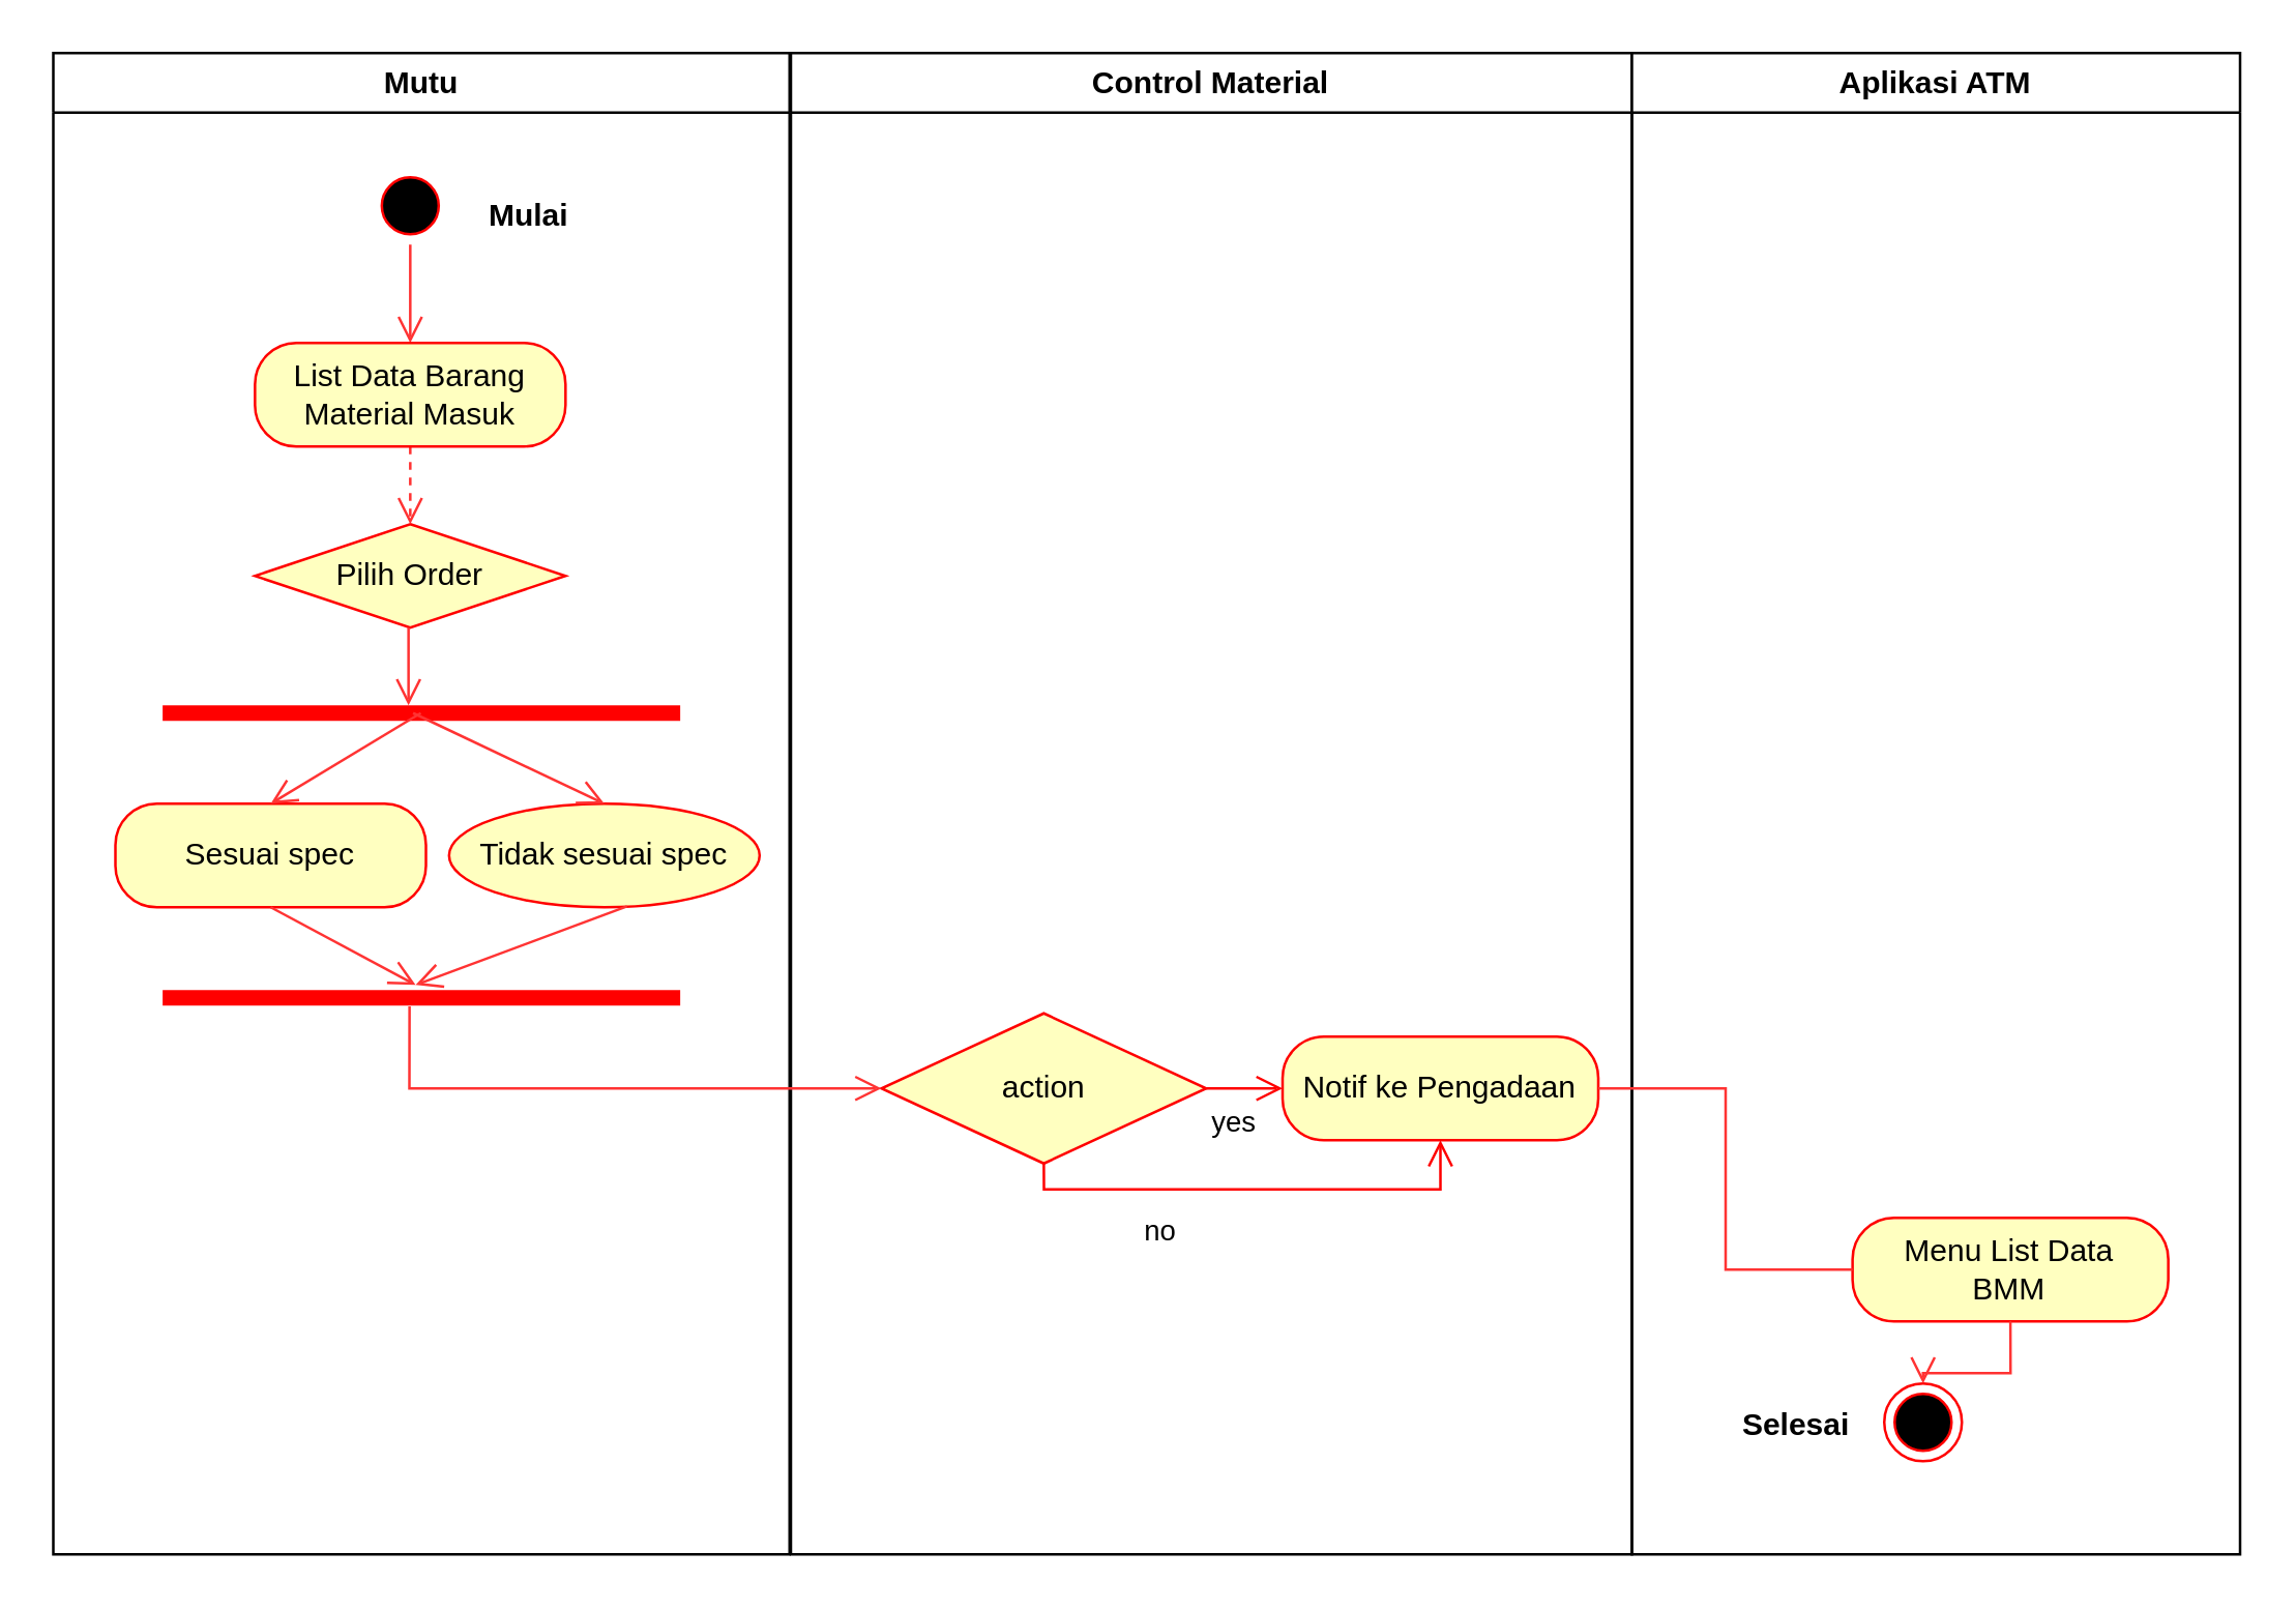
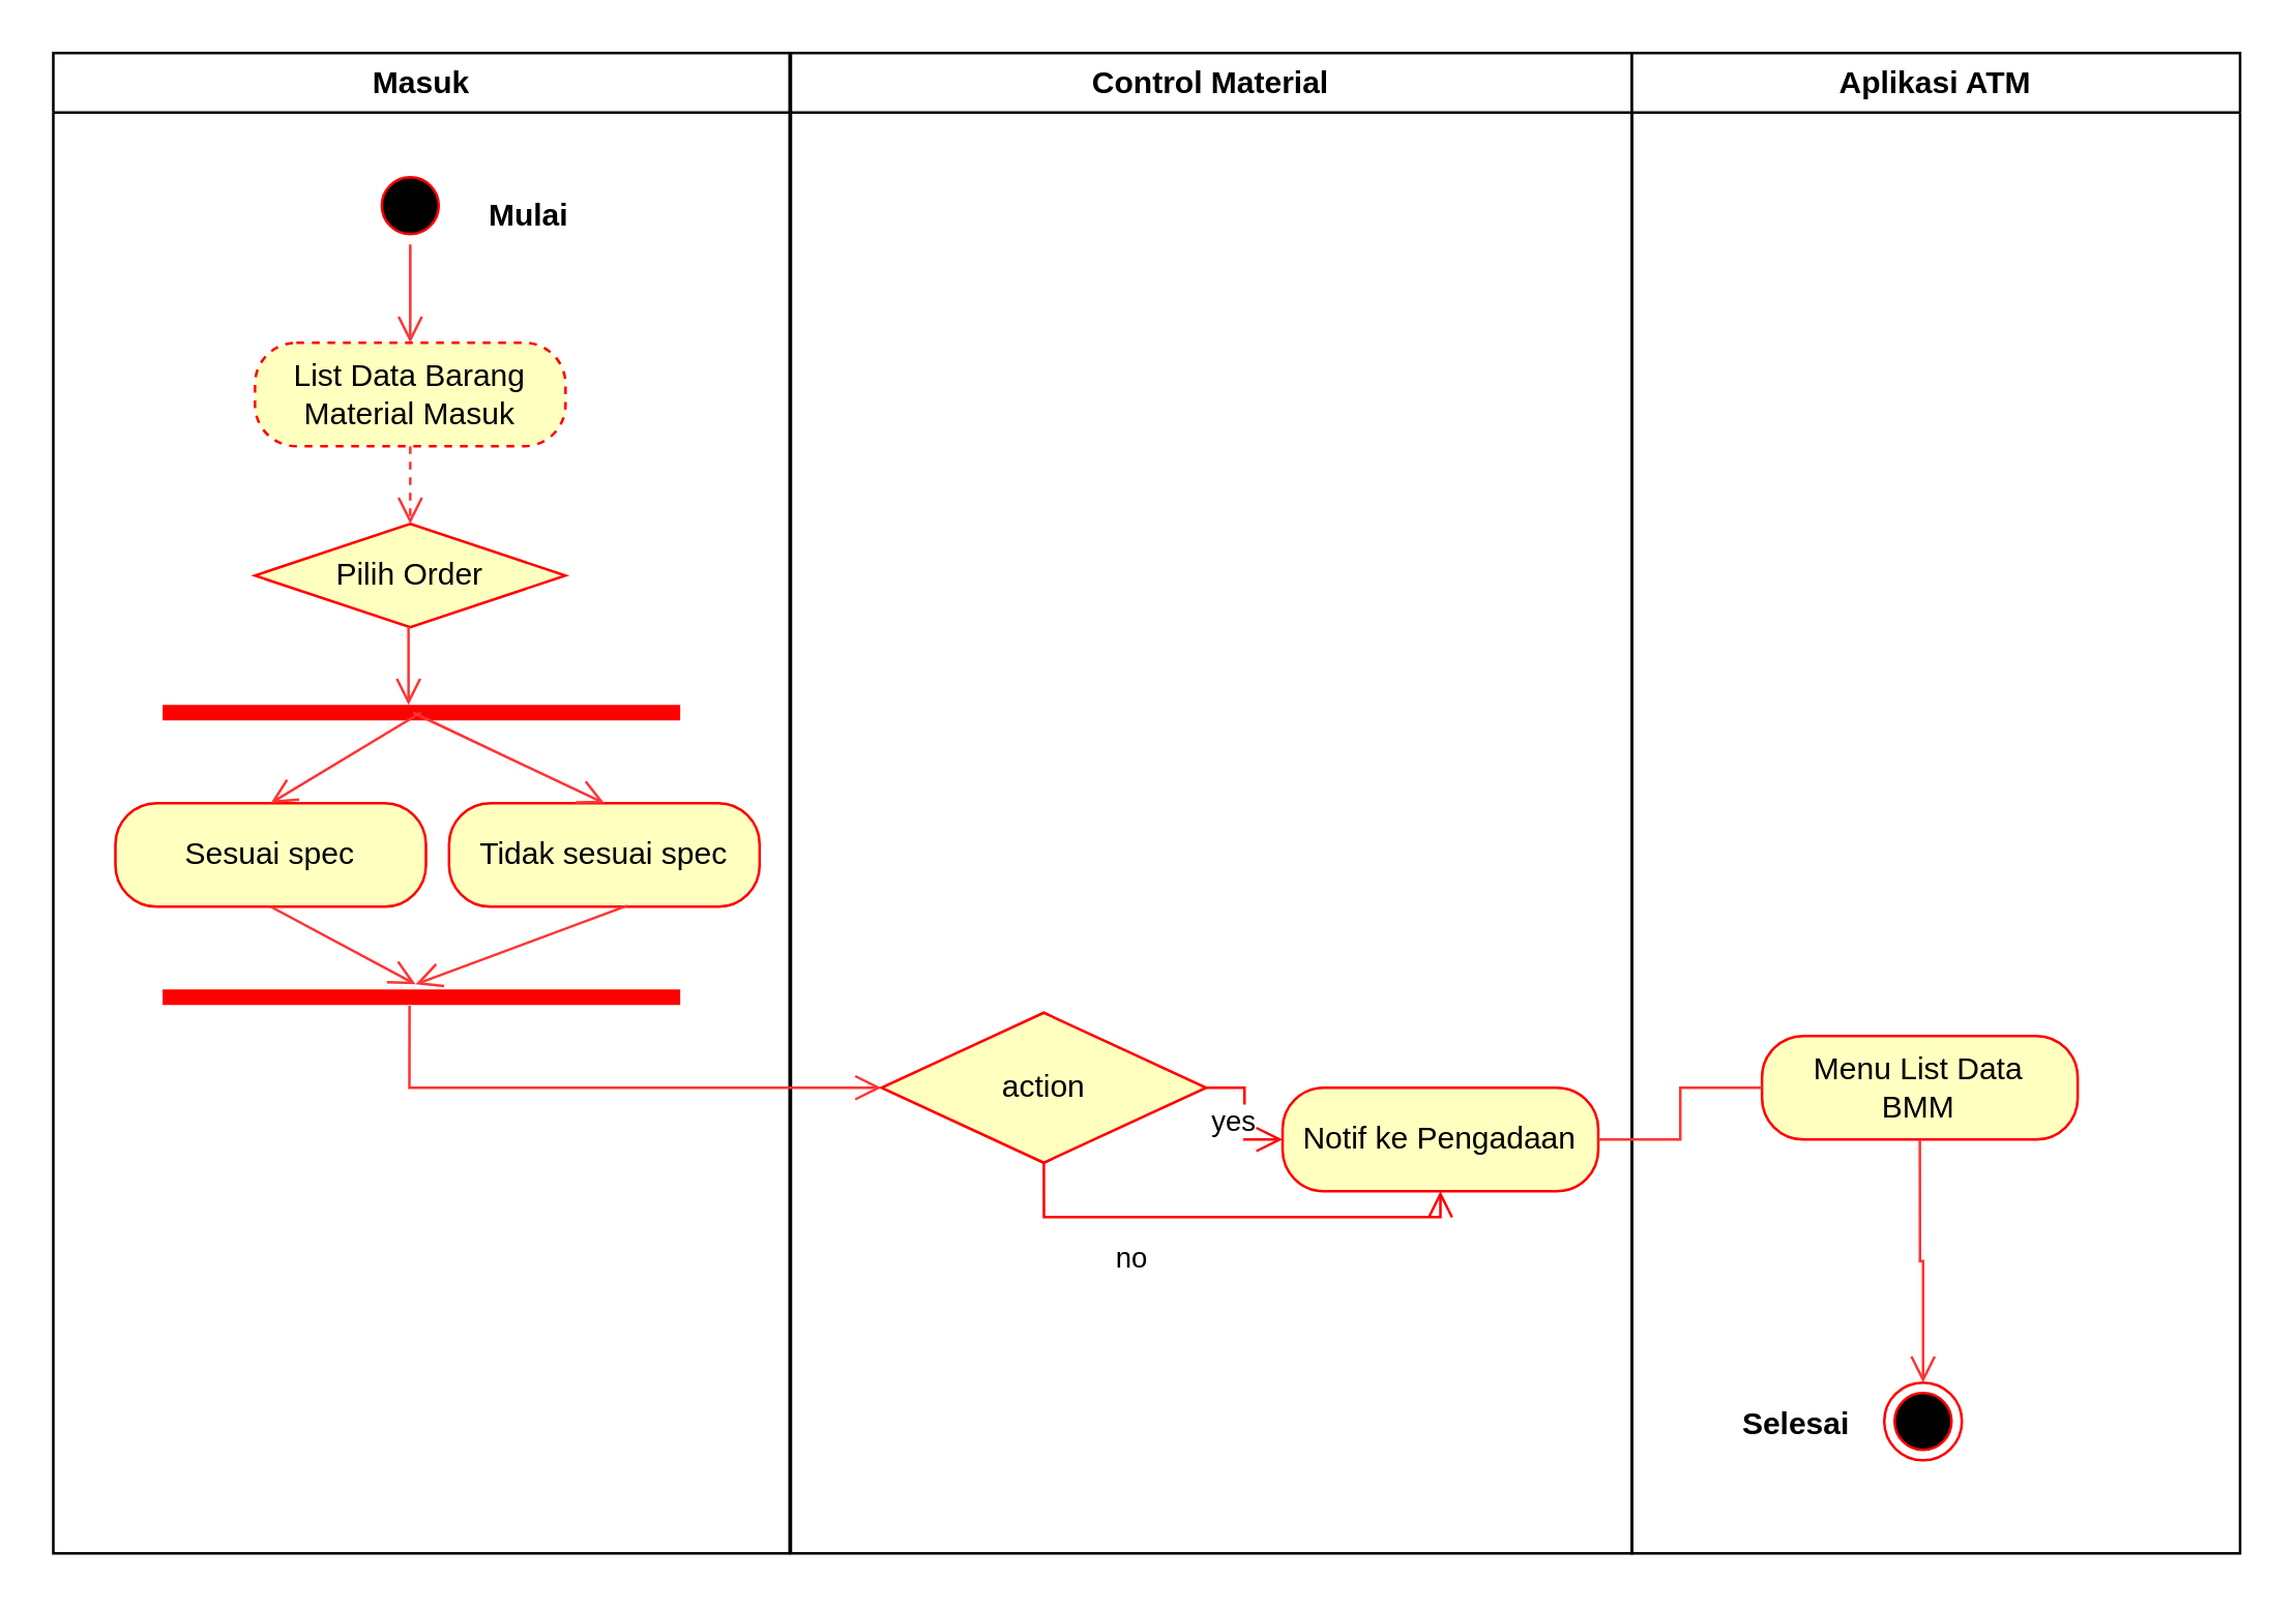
  <mxCell id="0" />
  <mxCell id="1" parent="0" />
- <mxCell id="2" value="Mutu" style="swimlane;whiteSpace=wrap" vertex="1" parent="1"><mxGeometry x="20" y="20" width="284.5" height="580" as="geometry" /></mxCell>
+ <mxCell id="2" value="Masuk" style="swimlane;whiteSpace=wrap" vertex="1" parent="1"><mxGeometry x="20" y="20" width="284.5" height="580" as="geometry" /></mxCell>
  <mxCell id="3" style="edgeStyle=orthogonalEdgeStyle;rounded=0;orthogonalLoop=1;jettySize=auto;html=1;exitX=0.5;exitY=1;exitDx=0;exitDy=0;strokeColor=#FF3333;strokeWidth=1;endArrow=open;endFill=0;endSize=8;entryX=0.5;entryY=0;entryDx=0;entryDy=0;" edge="1" parent="2" source="4" target="8"><mxGeometry relative="1" as="geometry"><Array as="points" /><mxPoint x="138" y="170" as="targetPoint" /></mxGeometry></mxCell>
  <mxCell id="4" value="" style="ellipse;shape=startState;fillColor=#000000;strokeColor=#ff0000;" vertex="1" parent="2"><mxGeometry x="122.93" y="44" width="30" height="30" as="geometry" /></mxCell>
  <mxCell id="5" value="Mulai" style="text;align=center;fontStyle=1;verticalAlign=middle;spacingLeft=3;spacingRight=3;strokeColor=none;rotatable=0;points=[[0,0.5],[1,0.5]];portConstraint=eastwest;" vertex="1" parent="2"><mxGeometry x="144" y="49" width="80" height="26" as="geometry" /></mxCell>
  <mxCell id="6" value="Pilih Order" style="rhombus;whiteSpace=wrap;html=1;arcSize=40;fontColor=#000000;fillColor=#ffffc0;strokeColor=#ff0000;" vertex="1" parent="2"><mxGeometry x="77.93" y="182" width="120" height="40" as="geometry" /></mxCell>
  <mxCell id="7" style="edgeStyle=orthogonalEdgeStyle;rounded=0;orthogonalLoop=1;jettySize=auto;html=1;exitX=0.5;exitY=1;exitDx=0;exitDy=0;entryX=0.5;entryY=0;entryDx=0;entryDy=0;endSize=8;endArrow=open;endFill=0;strokeColor=#FF3333;dashed=1;" edge="1" parent="2" source="8" target="6"><mxGeometry relative="1" as="geometry" /></mxCell>
- <mxCell id="8" value="List Data Barang&lt;br&gt;Material Masuk" style="rounded=1;whiteSpace=wrap;html=1;arcSize=40;fontColor=#000000;fillColor=#ffffc0;strokeColor=#ff0000;" vertex="1" parent="2"><mxGeometry x="77.93" y="112" width="120" height="40" as="geometry" /></mxCell>
+ <mxCell id="8" value="List Data Barang&lt;br&gt;Material Masuk" style="rounded=1;whiteSpace=wrap;html=1;arcSize=40;fontColor=#000000;fillColor=#ffffc0;strokeColor=#ff0000;dashed=1;" vertex="1" parent="2"><mxGeometry x="77.93" y="112" width="120" height="40" as="geometry" /></mxCell>
  <mxCell id="9" style="edgeStyle=orthogonalEdgeStyle;rounded=0;orthogonalLoop=1;jettySize=auto;html=1;exitX=0.5;exitY=1;exitDx=0;exitDy=0;strokeColor=#FF3333;strokeWidth=1;endArrow=open;endFill=0;endSize=8;" edge="1" parent="2" source="8" target="8"><mxGeometry relative="1" as="geometry" /></mxCell>
  <mxCell id="10" value="Sesuai spec" style="rounded=1;whiteSpace=wrap;html=1;arcSize=40;fontColor=#000000;fillColor=#ffffc0;strokeColor=#ff0000;" vertex="1" parent="2"><mxGeometry x="24" y="290" width="120" height="40" as="geometry" /></mxCell>
  <mxCell id="11" value="" style="shape=line;html=1;strokeWidth=6;strokeColor=#ff0000;" vertex="1" parent="2"><mxGeometry x="42.25" y="250" width="200" height="10" as="geometry" /></mxCell>
  <mxCell id="12" value="" style="shape=line;html=1;strokeWidth=6;strokeColor=#ff0000;" vertex="1" parent="2"><mxGeometry x="42.25" y="360" width="200" height="10" as="geometry" /></mxCell>
- <mxCell id="13" value="Tidak sesuai spec" style="ellipse;whiteSpace=wrap;html=1;arcSize=40;fontColor=#000000;fillColor=#ffffc0;strokeColor=#ff0000;" vertex="1" parent="2"><mxGeometry x="152.93" y="290" width="120" height="40" as="geometry" /></mxCell>
+ <mxCell id="13" value="Tidak sesuai spec" style="rounded=1;whiteSpace=wrap;html=1;arcSize=40;fontColor=#000000;fillColor=#ffffc0;strokeColor=#ff0000;" vertex="1" parent="2"><mxGeometry x="152.93" y="290" width="120" height="40" as="geometry" /></mxCell>
  <mxCell id="14" style="edgeStyle=orthogonalEdgeStyle;rounded=0;orthogonalLoop=1;jettySize=auto;html=1;exitX=0.5;exitY=1;exitDx=0;exitDy=0;entryX=0.5;entryY=0;entryDx=0;entryDy=0;endSize=8;endArrow=open;endFill=0;strokeColor=#FF3333;" edge="1" parent="2"><mxGeometry relative="1" as="geometry"><mxPoint x="137.26" y="222" as="sourcePoint" /><mxPoint x="137.26" y="252" as="targetPoint" /></mxGeometry></mxCell>
  <mxCell id="15" value="" style="endArrow=open;endFill=1;endSize=8;html=1;rounded=0;strokeColor=#FF3333;entryX=0.5;entryY=0;entryDx=0;entryDy=0;" edge="1" parent="2" target="10"><mxGeometry width="160" relative="1" as="geometry"><mxPoint x="142" y="255" as="sourcePoint" /><mxPoint x="79.93" y="215" as="targetPoint" /><Array as="points" /></mxGeometry></mxCell>
  <mxCell id="16" value="" style="endArrow=open;endFill=1;endSize=8;html=1;rounded=0;strokeColor=#FF3333;entryX=0.5;entryY=0;entryDx=0;entryDy=0;exitX=0.484;exitY=0.5;exitDx=0;exitDy=0;exitPerimeter=0;" edge="1" parent="2" source="11" target="13"><mxGeometry width="160" relative="1" as="geometry"><mxPoint x="143.929" y="270" as="sourcePoint" /><mxPoint x="94" y="300" as="targetPoint" /><Array as="points" /></mxGeometry></mxCell>
  <mxCell id="17" value="" style="endArrow=open;endFill=1;endSize=8;html=1;rounded=0;strokeColor=#FF3333;exitX=0.5;exitY=1;exitDx=0;exitDy=0;" edge="1" parent="2" source="10"><mxGeometry width="160" relative="1" as="geometry"><mxPoint x="153.929" y="280" as="sourcePoint" /><mxPoint x="140" y="360" as="targetPoint" /><Array as="points" /></mxGeometry></mxCell>
  <mxCell id="18" value="Control Material" style="swimlane;whiteSpace=wrap" vertex="1" parent="1"><mxGeometry x="305" y="20" width="325" height="580" as="geometry" /></mxCell>
  <mxCell id="19" value="action" style="rhombus;whiteSpace=wrap;html=1;fillColor=#ffffc0;strokeColor=#ff0000;strokeWidth=1;" vertex="1" parent="18"><mxGeometry x="35" y="371" width="125.5" height="58" as="geometry" /></mxCell>
- <mxCell id="20" value="Notif ke Pengadaan" style="rounded=1;whiteSpace=wrap;html=1;arcSize=40;fontColor=#000000;fillColor=#ffffc0;strokeColor=#ff0000;strokeWidth=1;" vertex="1" parent="18"><mxGeometry x="190" y="380" width="122" height="40" as="geometry" /></mxCell>
+ <mxCell id="20" value="Notif ke Pengadaan" style="rounded=1;whiteSpace=wrap;html=1;arcSize=40;fontColor=#000000;fillColor=#ffffc0;strokeColor=#ff0000;strokeWidth=1;" vertex="1" parent="18"><mxGeometry x="190" y="400" width="122" height="40" as="geometry" /></mxCell>
  <mxCell id="21" value="yes" style="edgeStyle=orthogonalEdgeStyle;html=1;align=left;verticalAlign=top;endArrow=open;endSize=8;strokeColor=#ff0000;rounded=0;exitX=1;exitY=0.5;exitDx=0;exitDy=0;entryX=0;entryY=0.5;entryDx=0;entryDy=0;" edge="1" parent="18" source="19" target="20"><mxGeometry x="-1" relative="1" as="geometry"><mxPoint x="195" y="400" as="targetPoint" /><mxPoint x="218.5" y="424" as="sourcePoint" /></mxGeometry></mxCell>
  <mxCell id="22" value="no" style="edgeStyle=orthogonalEdgeStyle;html=1;align=left;verticalAlign=bottom;endArrow=open;endSize=8;strokeColor=#ff0000;rounded=0;strokeWidth=1;exitX=0.5;exitY=1;exitDx=0;exitDy=0;entryX=0.5;entryY=1;entryDx=0;entryDy=0;" edge="1" parent="18" source="19" target="20"><mxGeometry x="-0.489" y="-25" relative="1" as="geometry"><mxPoint x="355" y="660" as="targetPoint" /><mxPoint x="155.75" y="453" as="sourcePoint" /><mxPoint as="offset" /></mxGeometry></mxCell>
  <mxCell id="23" value="Aplikasi ATM" style="swimlane;whiteSpace=wrap" vertex="1" parent="1"><mxGeometry x="630" y="20" width="235" height="580" as="geometry" /></mxCell>
  <mxCell id="24" value="" style="ellipse;html=1;shape=endState;fillColor=#000000;strokeColor=#ff0000;strokeWidth=1;" vertex="1" parent="23"><mxGeometry x="97.5" y="514" width="30" height="30" as="geometry" /></mxCell>
  <mxCell id="25" value="Selesai" style="text;align=center;fontStyle=1;verticalAlign=middle;spacingLeft=3;spacingRight=3;strokeColor=none;rotatable=0;points=[[0,0.5],[1,0.5]];portConstraint=eastwest;" vertex="1" parent="23"><mxGeometry x="25" y="515" width="77.5" height="29" as="geometry" /></mxCell>
- <mxCell id="26" value="Menu List Data&lt;br&gt;BMM" style="rounded=1;whiteSpace=wrap;html=1;arcSize=40;fontColor=#000000;fillColor=#ffffc0;strokeColor=#ff0000;strokeWidth=1;" vertex="1" parent="23"><mxGeometry x="85.25" y="450" width="122" height="40" as="geometry" /></mxCell>
+ <mxCell id="26" value="Menu List Data&lt;br&gt;BMM" style="rounded=1;whiteSpace=wrap;html=1;arcSize=40;fontColor=#000000;fillColor=#ffffc0;strokeColor=#ff0000;strokeWidth=1;" vertex="1" parent="23"><mxGeometry x="50.25" y="380" width="122" height="40" as="geometry" /></mxCell>
  <mxCell id="27" style="edgeStyle=orthogonalEdgeStyle;rounded=0;orthogonalLoop=1;jettySize=auto;html=1;entryX=0.5;entryY=0;entryDx=0;entryDy=0;strokeColor=#FF3333;strokeWidth=1;endArrow=open;endFill=0;endSize=8;exitX=0.5;exitY=1;exitDx=0;exitDy=0;" edge="1" parent="23" source="26" target="24"><mxGeometry relative="1" as="geometry"><mxPoint x="40" y="469" as="sourcePoint" /></mxGeometry></mxCell>
  <mxCell id="28" style="edgeStyle=orthogonalEdgeStyle;rounded=0;orthogonalLoop=1;jettySize=auto;html=1;exitX=0.477;exitY=0.833;exitDx=0;exitDy=0;strokeColor=#FF3333;endArrow=open;endFill=0;endSize=8;exitPerimeter=0;" edge="1" parent="1" source="12"><mxGeometry relative="1" as="geometry"><mxPoint x="515" y="300" as="sourcePoint" /><mxPoint x="340" y="420" as="targetPoint" /><Array as="points"><mxPoint x="158" y="420" /></Array></mxGeometry></mxCell>
  <mxCell id="29" value="" style="endArrow=open;endFill=1;endSize=8;html=1;rounded=0;strokeColor=#FF3333;exitX=0.573;exitY=0.992;exitDx=0;exitDy=0;exitPerimeter=0;" edge="1" parent="1" source="13"><mxGeometry width="160" relative="1" as="geometry"><mxPoint x="183.929" y="310" as="sourcePoint" /><mxPoint x="160" y="380" as="targetPoint" /><Array as="points" /></mxGeometry></mxCell>
  <mxCell id="30" style="edgeStyle=orthogonalEdgeStyle;rounded=0;orthogonalLoop=1;jettySize=auto;html=1;exitX=1;exitY=0.5;exitDx=0;exitDy=0;entryX=0;entryY=0.5;entryDx=0;entryDy=0;strokeColor=#FF3333;endArrow=none;endFill=0;endSize=8;" edge="1" parent="1" source="20" target="26"><mxGeometry relative="1" as="geometry" /></mxCell>
